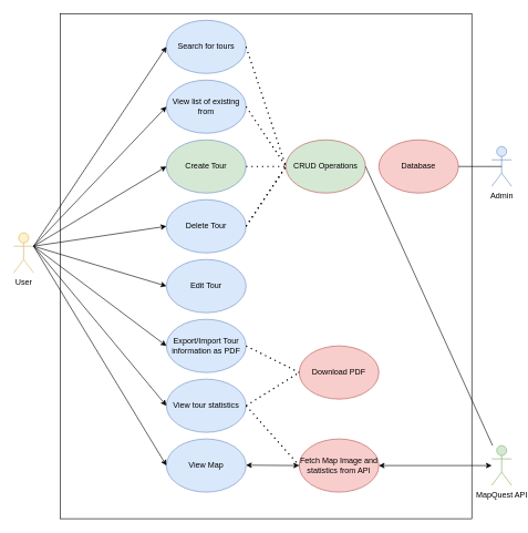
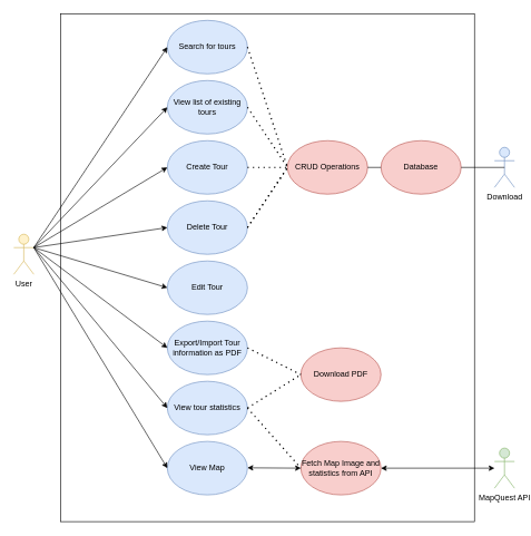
  <mxCell id="0" />
  <mxCell id="1" parent="0" />
  <mxCell id="2" value="" style="rounded=0;whiteSpace=wrap;html=1;" vertex="1" parent="1"><mxGeometry x="90" y="20" width="620" height="760" as="geometry" /></mxCell>
  <mxCell id="3" value="User" style="shape=umlActor;verticalLabelPosition=bottom;verticalAlign=top;html=1;outlineConnect=0;fillColor=#fff2cc;strokeColor=#d6b656;" vertex="1" parent="1"><mxGeometry x="20" y="350" width="30" height="60" as="geometry" /></mxCell>
  <mxCell id="4" value="Search for tours" style="ellipse;whiteSpace=wrap;html=1;fillColor=#dae8fc;strokeColor=#6c8ebf;" vertex="1" parent="1"><mxGeometry x="250" y="30" width="120" height="80" as="geometry" /></mxCell>
- <mxCell id="5" value="View list of existing from" style="ellipse;whiteSpace=wrap;html=1;fillColor=#dae8fc;strokeColor=#6c8ebf;" vertex="1" parent="1"><mxGeometry x="250" y="120" width="120" height="80" as="geometry" /></mxCell>
- <mxCell id="6" value="Create Tour" style="ellipse;whiteSpace=wrap;html=1;fillColor=#d5e8d4;strokeColor=#6c8ebf;" vertex="1" parent="1"><mxGeometry x="250" y="210" width="120" height="80" as="geometry" /></mxCell>
+ <mxCell id="5" value="View list of existing tours" style="ellipse;whiteSpace=wrap;html=1;fillColor=#dae8fc;strokeColor=#6c8ebf;" vertex="1" parent="1"><mxGeometry x="250" y="120" width="120" height="80" as="geometry" /></mxCell>
+ <mxCell id="6" value="Create Tour" style="ellipse;whiteSpace=wrap;html=1;fillColor=#dae8fc;strokeColor=#6c8ebf;" vertex="1" parent="1"><mxGeometry x="250" y="210" width="120" height="80" as="geometry" /></mxCell>
  <mxCell id="7" value="Export/Import Tour information as PDF" style="ellipse;whiteSpace=wrap;html=1;fillColor=#dae8fc;strokeColor=#6c8ebf;" vertex="1" parent="1"><mxGeometry x="250" y="480" width="120" height="80" as="geometry" /></mxCell>
  <mxCell id="8" value="Delete Tour" style="ellipse;whiteSpace=wrap;html=1;fillColor=#dae8fc;strokeColor=#6c8ebf;" vertex="1" parent="1"><mxGeometry x="250" y="300" width="120" height="80" as="geometry" /></mxCell>
  <mxCell id="9" value="Edit Tour" style="ellipse;whiteSpace=wrap;html=1;fillColor=#dae8fc;strokeColor=#6c8ebf;" vertex="1" parent="1"><mxGeometry x="250" y="390" width="120" height="80" as="geometry" /></mxCell>
  <mxCell id="10" value="View tour statistics" style="ellipse;whiteSpace=wrap;html=1;fillColor=#dae8fc;strokeColor=#6c8ebf;" vertex="1" parent="1"><mxGeometry x="250" y="570" width="120" height="80" as="geometry" /></mxCell>
  <mxCell id="11" value="View Map" style="ellipse;whiteSpace=wrap;html=1;fillColor=#dae8fc;strokeColor=#6c8ebf;" vertex="1" parent="1"><mxGeometry x="250" y="660" width="120" height="80" as="geometry" /></mxCell>
- <mxCell id="12" value="CRUD Operations" style="ellipse;whiteSpace=wrap;html=1;fillColor=#d5e8d4;strokeColor=#b85450;" vertex="1" parent="1"><mxGeometry x="430" y="210" width="120" height="80" as="geometry" /></mxCell>
+ <mxCell id="12" value="CRUD Operations" style="ellipse;whiteSpace=wrap;html=1;fillColor=#f8cecc;strokeColor=#b85450;" vertex="1" parent="1"><mxGeometry x="430" y="210" width="120" height="80" as="geometry" /></mxCell>
  <mxCell id="13" value="MapQuest API" style="shape=umlActor;verticalLabelPosition=bottom;verticalAlign=top;html=1;outlineConnect=0;fillColor=#d5e8d4;strokeColor=#82b366;" vertex="1" parent="1"><mxGeometry x="740" y="670" width="30" height="60" as="geometry" /></mxCell>
  <mxCell id="14" value="Download PDF" style="ellipse;whiteSpace=wrap;html=1;fillColor=#f8cecc;strokeColor=#b85450;" vertex="1" parent="1"><mxGeometry x="450" y="520" width="120" height="80" as="geometry" /></mxCell>
- <mxCell id="15" value="Admin" style="shape=umlActor;verticalLabelPosition=bottom;verticalAlign=top;html=1;outlineConnect=0;fillColor=#dae8fc;strokeColor=#6c8ebf;" vertex="1" parent="1"><mxGeometry x="740" y="220" width="30" height="60" as="geometry" /></mxCell>
+ <mxCell id="15" value="Download" style="shape=umlActor;verticalLabelPosition=bottom;verticalAlign=top;html=1;outlineConnect=0;fillColor=#dae8fc;strokeColor=#6c8ebf;" vertex="1" parent="1"><mxGeometry x="740" y="220" width="30" height="60" as="geometry" /></mxCell>
  <mxCell id="16" value="" style="endArrow=classic;html=1;rounded=0;entryX=0;entryY=0.5;entryDx=0;entryDy=0;" edge="1" parent="1" target="4"><mxGeometry width="50" height="50" relative="1" as="geometry"><mxPoint x="50" y="370" as="sourcePoint" /><mxPoint x="100" y="320" as="targetPoint" /></mxGeometry></mxCell>
  <mxCell id="17" value="" style="endArrow=classic;html=1;rounded=0;entryX=0;entryY=0.5;entryDx=0;entryDy=0;" edge="1" parent="1" target="5"><mxGeometry width="50" height="50" relative="1" as="geometry"><mxPoint x="50" y="370" as="sourcePoint" /><mxPoint x="220" y="190" as="targetPoint" /></mxGeometry></mxCell>
  <mxCell id="18" value="" style="endArrow=classic;html=1;rounded=0;entryX=0;entryY=0.5;entryDx=0;entryDy=0;" edge="1" parent="1" target="6"><mxGeometry width="50" height="50" relative="1" as="geometry"><mxPoint x="50" y="370" as="sourcePoint" /><mxPoint x="200" y="270" as="targetPoint" /></mxGeometry></mxCell>
  <mxCell id="19" value="" style="endArrow=classic;html=1;rounded=0;entryX=0;entryY=0.5;entryDx=0;entryDy=0;" edge="1" parent="1" target="8"><mxGeometry width="50" height="50" relative="1" as="geometry"><mxPoint x="50" y="370" as="sourcePoint" /><mxPoint x="200" y="340" as="targetPoint" /></mxGeometry></mxCell>
  <mxCell id="20" value="" style="endArrow=classic;html=1;rounded=0;entryX=0;entryY=0.5;entryDx=0;entryDy=0;" edge="1" parent="1" target="9"><mxGeometry width="50" height="50" relative="1" as="geometry"><mxPoint x="50" y="370" as="sourcePoint" /><mxPoint x="200" y="410" as="targetPoint" /></mxGeometry></mxCell>
  <mxCell id="21" value="" style="endArrow=classic;html=1;rounded=0;entryX=0;entryY=0.5;entryDx=0;entryDy=0;" edge="1" parent="1" target="7"><mxGeometry width="50" height="50" relative="1" as="geometry"><mxPoint x="50" y="370" as="sourcePoint" /><mxPoint x="200" y="480" as="targetPoint" /></mxGeometry></mxCell>
  <mxCell id="22" value="" style="endArrow=classic;html=1;rounded=0;entryX=0;entryY=0.5;entryDx=0;entryDy=0;" edge="1" parent="1" target="10"><mxGeometry width="50" height="50" relative="1" as="geometry"><mxPoint x="50" y="370" as="sourcePoint" /><mxPoint x="240" y="610" as="targetPoint" /></mxGeometry></mxCell>
  <mxCell id="23" value="" style="endArrow=classic;html=1;rounded=0;entryX=0;entryY=0.5;entryDx=0;entryDy=0;" edge="1" parent="1" target="11"><mxGeometry width="50" height="50" relative="1" as="geometry"><mxPoint x="50" y="370" as="sourcePoint" /><mxPoint x="150" y="480" as="targetPoint" /></mxGeometry></mxCell>
  <mxCell id="24" value="" style="endArrow=none;dashed=1;html=1;dashPattern=1 3;strokeWidth=2;rounded=0;entryX=0;entryY=0.5;entryDx=0;entryDy=0;" edge="1" parent="1" target="12"><mxGeometry width="50" height="50" relative="1" as="geometry"><mxPoint x="370" y="340" as="sourcePoint" /><mxPoint x="450" y="380" as="targetPoint" /></mxGeometry></mxCell>
  <mxCell id="25" value="" style="endArrow=none;dashed=1;html=1;dashPattern=1 3;strokeWidth=2;rounded=0;exitX=1;exitY=0.5;exitDx=0;exitDy=0;entryX=0;entryY=0.5;entryDx=0;entryDy=0;" edge="1" parent="1" source="8" target="12"><mxGeometry width="50" height="50" relative="1" as="geometry"><mxPoint x="400" y="480" as="sourcePoint" /><mxPoint x="450" y="430" as="targetPoint" /></mxGeometry></mxCell>
  <mxCell id="26" value="" style="endArrow=none;dashed=1;html=1;dashPattern=1 3;strokeWidth=2;rounded=0;entryX=0;entryY=0.5;entryDx=0;entryDy=0;" edge="1" parent="1" target="14"><mxGeometry width="50" height="50" relative="1" as="geometry"><mxPoint x="370" y="610" as="sourcePoint" /><mxPoint x="420" y="560" as="targetPoint" /></mxGeometry></mxCell>
  <mxCell id="27" value="Fetch Map Image and statistics from API" style="ellipse;whiteSpace=wrap;html=1;fillColor=#f8cecc;strokeColor=#b85450;" vertex="1" parent="1"><mxGeometry x="450" y="660" width="120" height="80" as="geometry" /></mxCell>
  <mxCell id="28" value="" style="endArrow=classic;startArrow=classic;html=1;rounded=0;" edge="1" parent="1" target="13"><mxGeometry width="50" height="50" relative="1" as="geometry"><mxPoint x="570" y="700" as="sourcePoint" /><mxPoint x="620" y="650" as="targetPoint" /></mxGeometry></mxCell>
  <mxCell id="29" value="" style="endArrow=classic;startArrow=classic;html=1;rounded=0;" edge="1" parent="1"><mxGeometry width="50" height="50" relative="1" as="geometry"><mxPoint x="370" y="699.5" as="sourcePoint" /><mxPoint x="450" y="700" as="targetPoint" /></mxGeometry></mxCell>
  <mxCell id="30" value="" style="endArrow=none;dashed=1;html=1;dashPattern=1 3;strokeWidth=2;rounded=0;exitX=1;exitY=0.5;exitDx=0;exitDy=0;entryX=0;entryY=0.5;entryDx=0;entryDy=0;" edge="1" parent="1" source="7" target="14"><mxGeometry width="50" height="50" relative="1" as="geometry"><mxPoint x="370" y="250" as="sourcePoint" /><mxPoint x="460" y="500" as="targetPoint" /></mxGeometry></mxCell>
  <mxCell id="31" value="" style="endArrow=none;dashed=1;html=1;dashPattern=1 3;strokeWidth=2;rounded=0;entryX=0;entryY=0.5;entryDx=0;entryDy=0;" edge="1" parent="1" target="12"><mxGeometry width="50" height="50" relative="1" as="geometry"><mxPoint x="370" y="250" as="sourcePoint" /><mxPoint x="420" y="200" as="targetPoint" /></mxGeometry></mxCell>
  <mxCell id="32" style="edgeStyle=orthogonalEdgeStyle;rounded=0;orthogonalLoop=1;jettySize=auto;html=1;exitX=0.5;exitY=1;exitDx=0;exitDy=0;" edge="1" parent="1" source="8" target="8"><mxGeometry relative="1" as="geometry" /></mxCell>
  <mxCell id="33" value="" style="endArrow=none;dashed=1;html=1;dashPattern=1 3;strokeWidth=2;rounded=0;entryX=0;entryY=0.5;entryDx=0;entryDy=0;" edge="1" parent="1" target="12"><mxGeometry width="50" height="50" relative="1" as="geometry"><mxPoint x="370" y="160" as="sourcePoint" /><mxPoint x="420" y="110" as="targetPoint" /></mxGeometry></mxCell>
  <mxCell id="34" value="" style="endArrow=none;dashed=1;html=1;dashPattern=1 3;strokeWidth=2;rounded=0;" edge="1" parent="1"><mxGeometry width="50" height="50" relative="1" as="geometry"><mxPoint x="370" y="70" as="sourcePoint" /><mxPoint x="430" y="250" as="targetPoint" /></mxGeometry></mxCell>
  <mxCell id="35" value="Database" style="ellipse;whiteSpace=wrap;html=1;fillColor=#f8cecc;strokeColor=#b85450;" vertex="1" parent="1"><mxGeometry x="570" y="210" width="120" height="80" as="geometry" /></mxCell>
- <mxCell id="36" value="" style="endArrow=none;html=1;rounded=0;exitX=1;exitY=0.5;exitDx=0;exitDy=0;" edge="1" parent="1" source="12" target="13"><mxGeometry width="50" height="50" relative="1" as="geometry"><mxPoint x="540" y="390" as="sourcePoint" /><mxPoint x="560" y="390" as="targetPoint" /></mxGeometry></mxCell>
+ <mxCell id="36" value="" style="endArrow=none;html=1;rounded=0;entryX=0;entryY=0.5;entryDx=0;entryDy=0;exitX=1;exitY=0.5;exitDx=0;exitDy=0;" edge="1" parent="1" source="12" target="35"><mxGeometry width="50" height="50" relative="1" as="geometry"><mxPoint x="540" y="390" as="sourcePoint" /><mxPoint x="560" y="390" as="targetPoint" /></mxGeometry></mxCell>
  <mxCell id="37" value="" style="endArrow=none;html=1;rounded=0;exitX=1;exitY=0.5;exitDx=0;exitDy=0;entryX=0.5;entryY=0.5;entryDx=0;entryDy=0;entryPerimeter=0;" edge="1" parent="1" source="35" target="15"><mxGeometry width="50" height="50" relative="1" as="geometry"><mxPoint x="690" y="290" as="sourcePoint" /><mxPoint x="740" y="240" as="targetPoint" /></mxGeometry></mxCell>
  <mxCell id="38" value="" style="endArrow=none;dashed=1;html=1;dashPattern=1 3;strokeWidth=2;rounded=0;entryX=0;entryY=0.5;entryDx=0;entryDy=0;" edge="1" parent="1" target="27"><mxGeometry width="50" height="50" relative="1" as="geometry"><mxPoint x="370" y="610" as="sourcePoint" /><mxPoint x="420" y="560" as="targetPoint" /></mxGeometry></mxCell>
